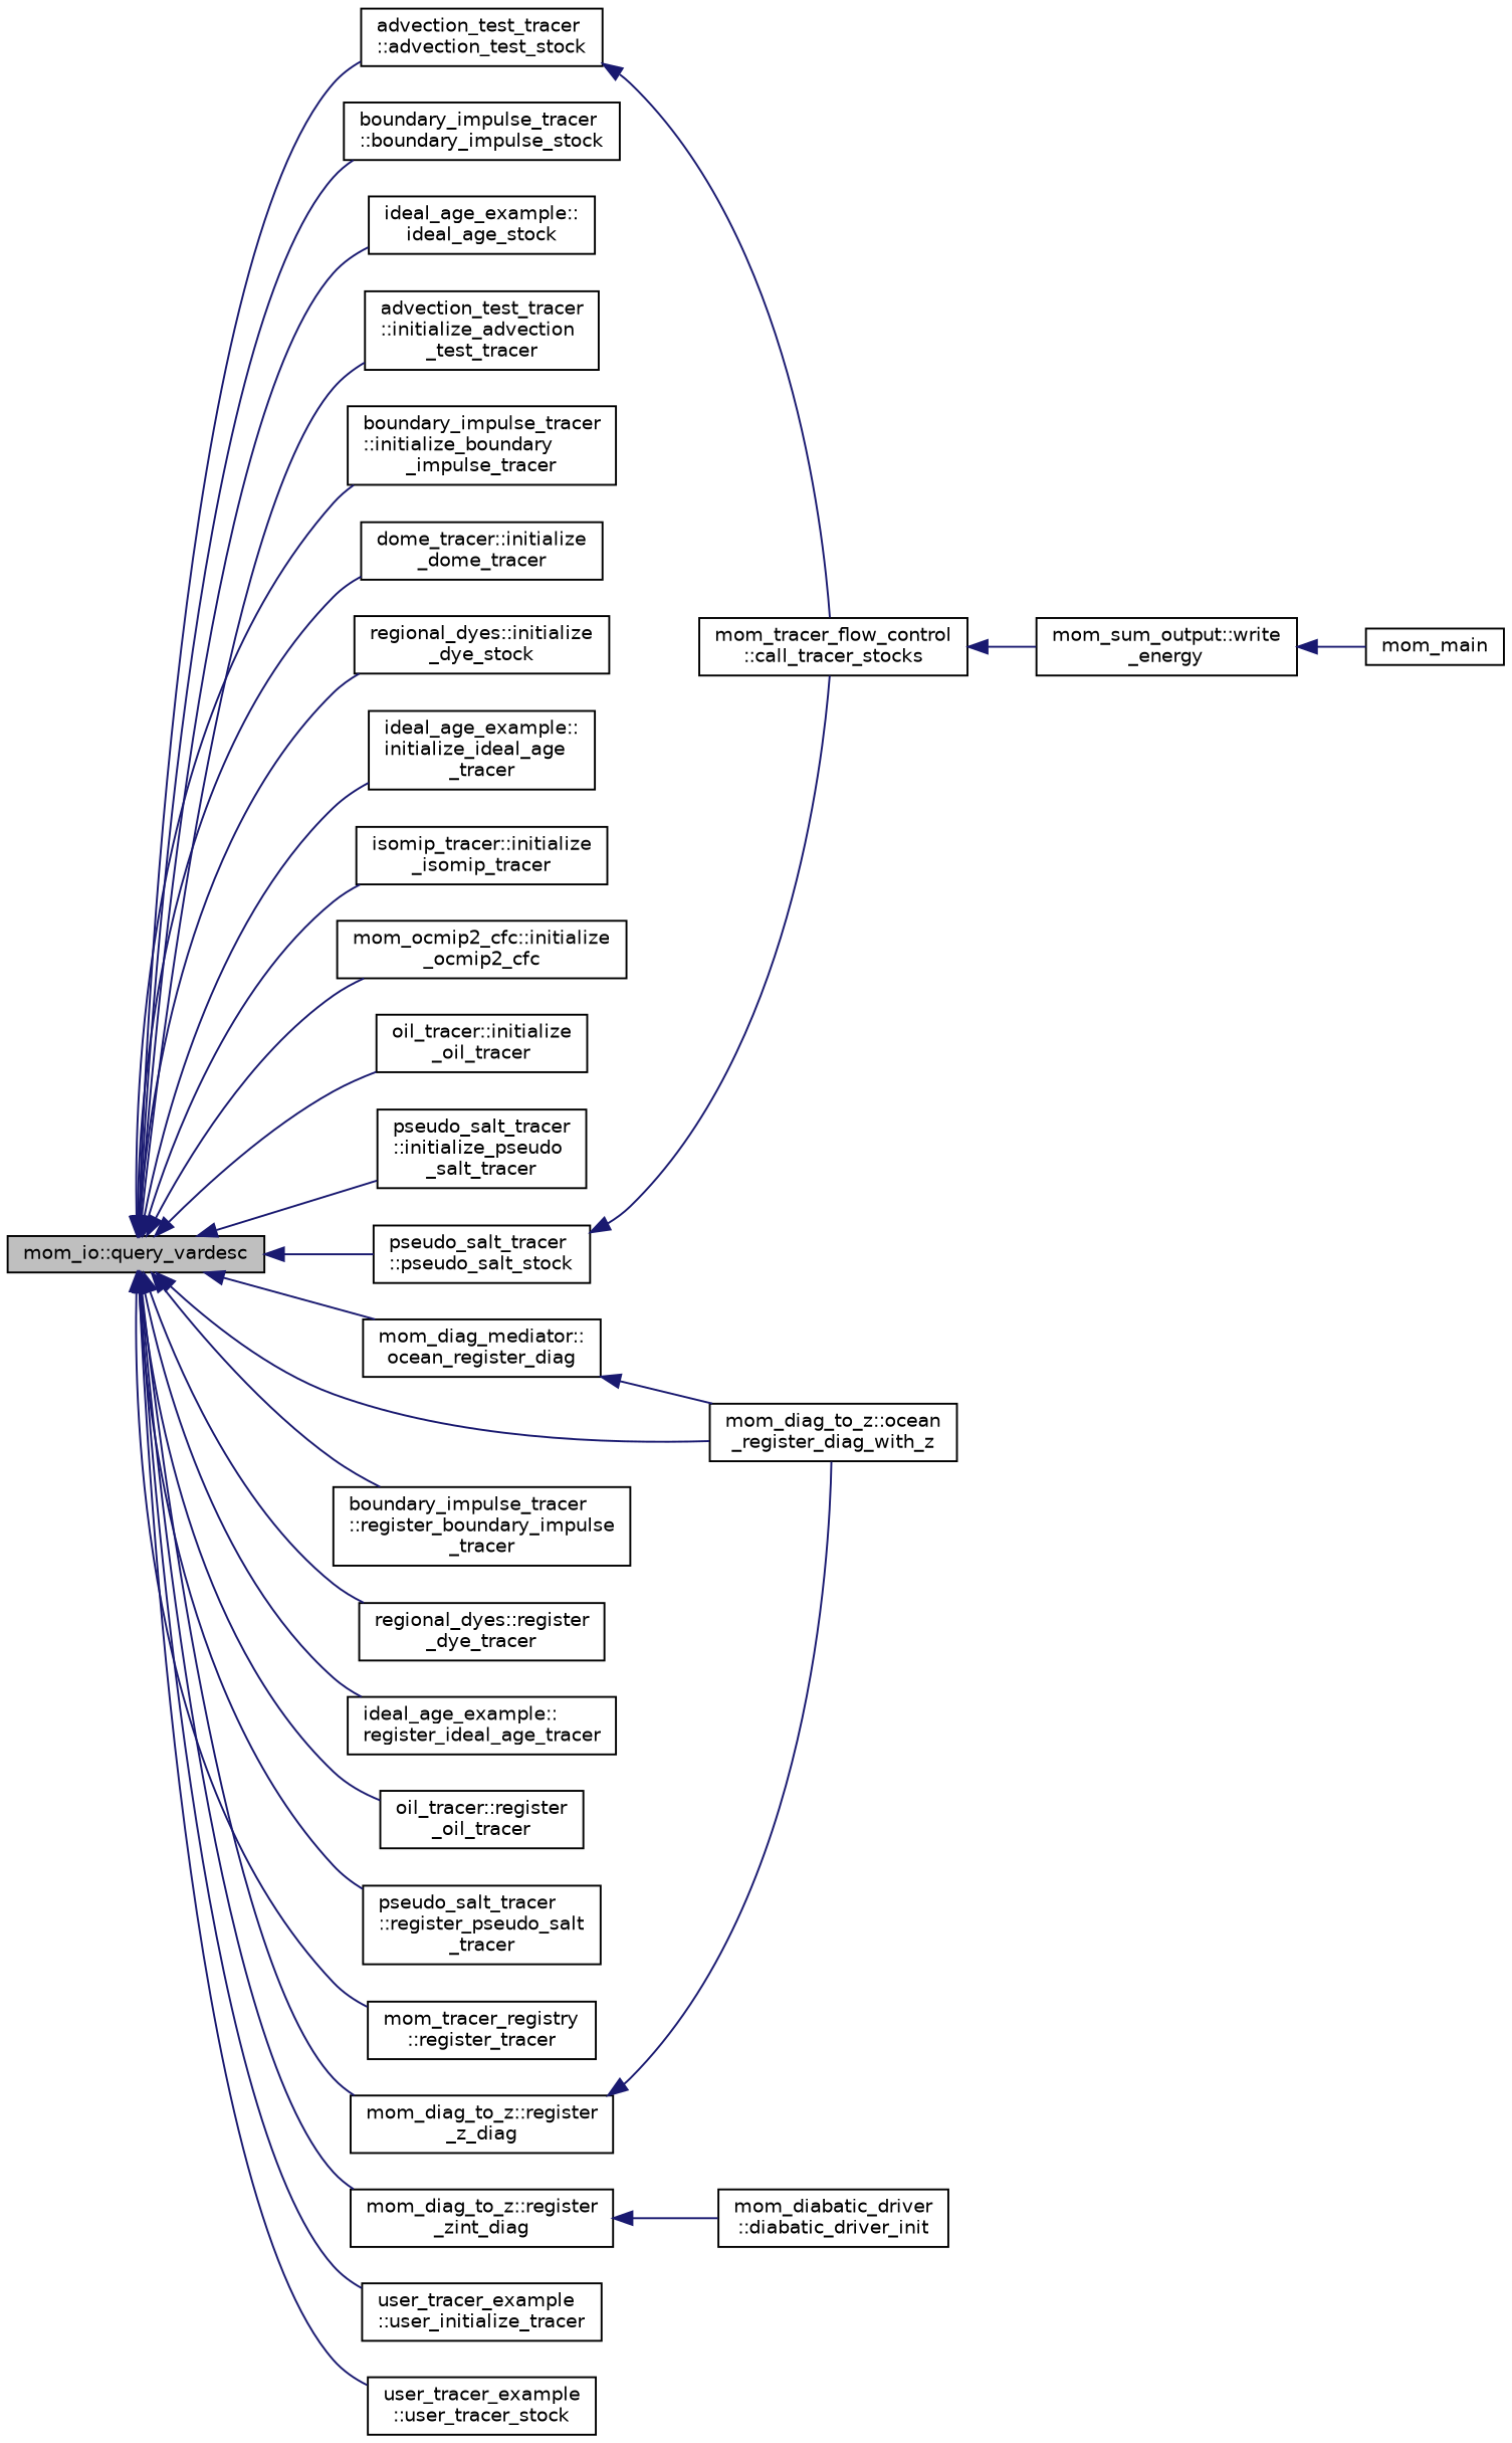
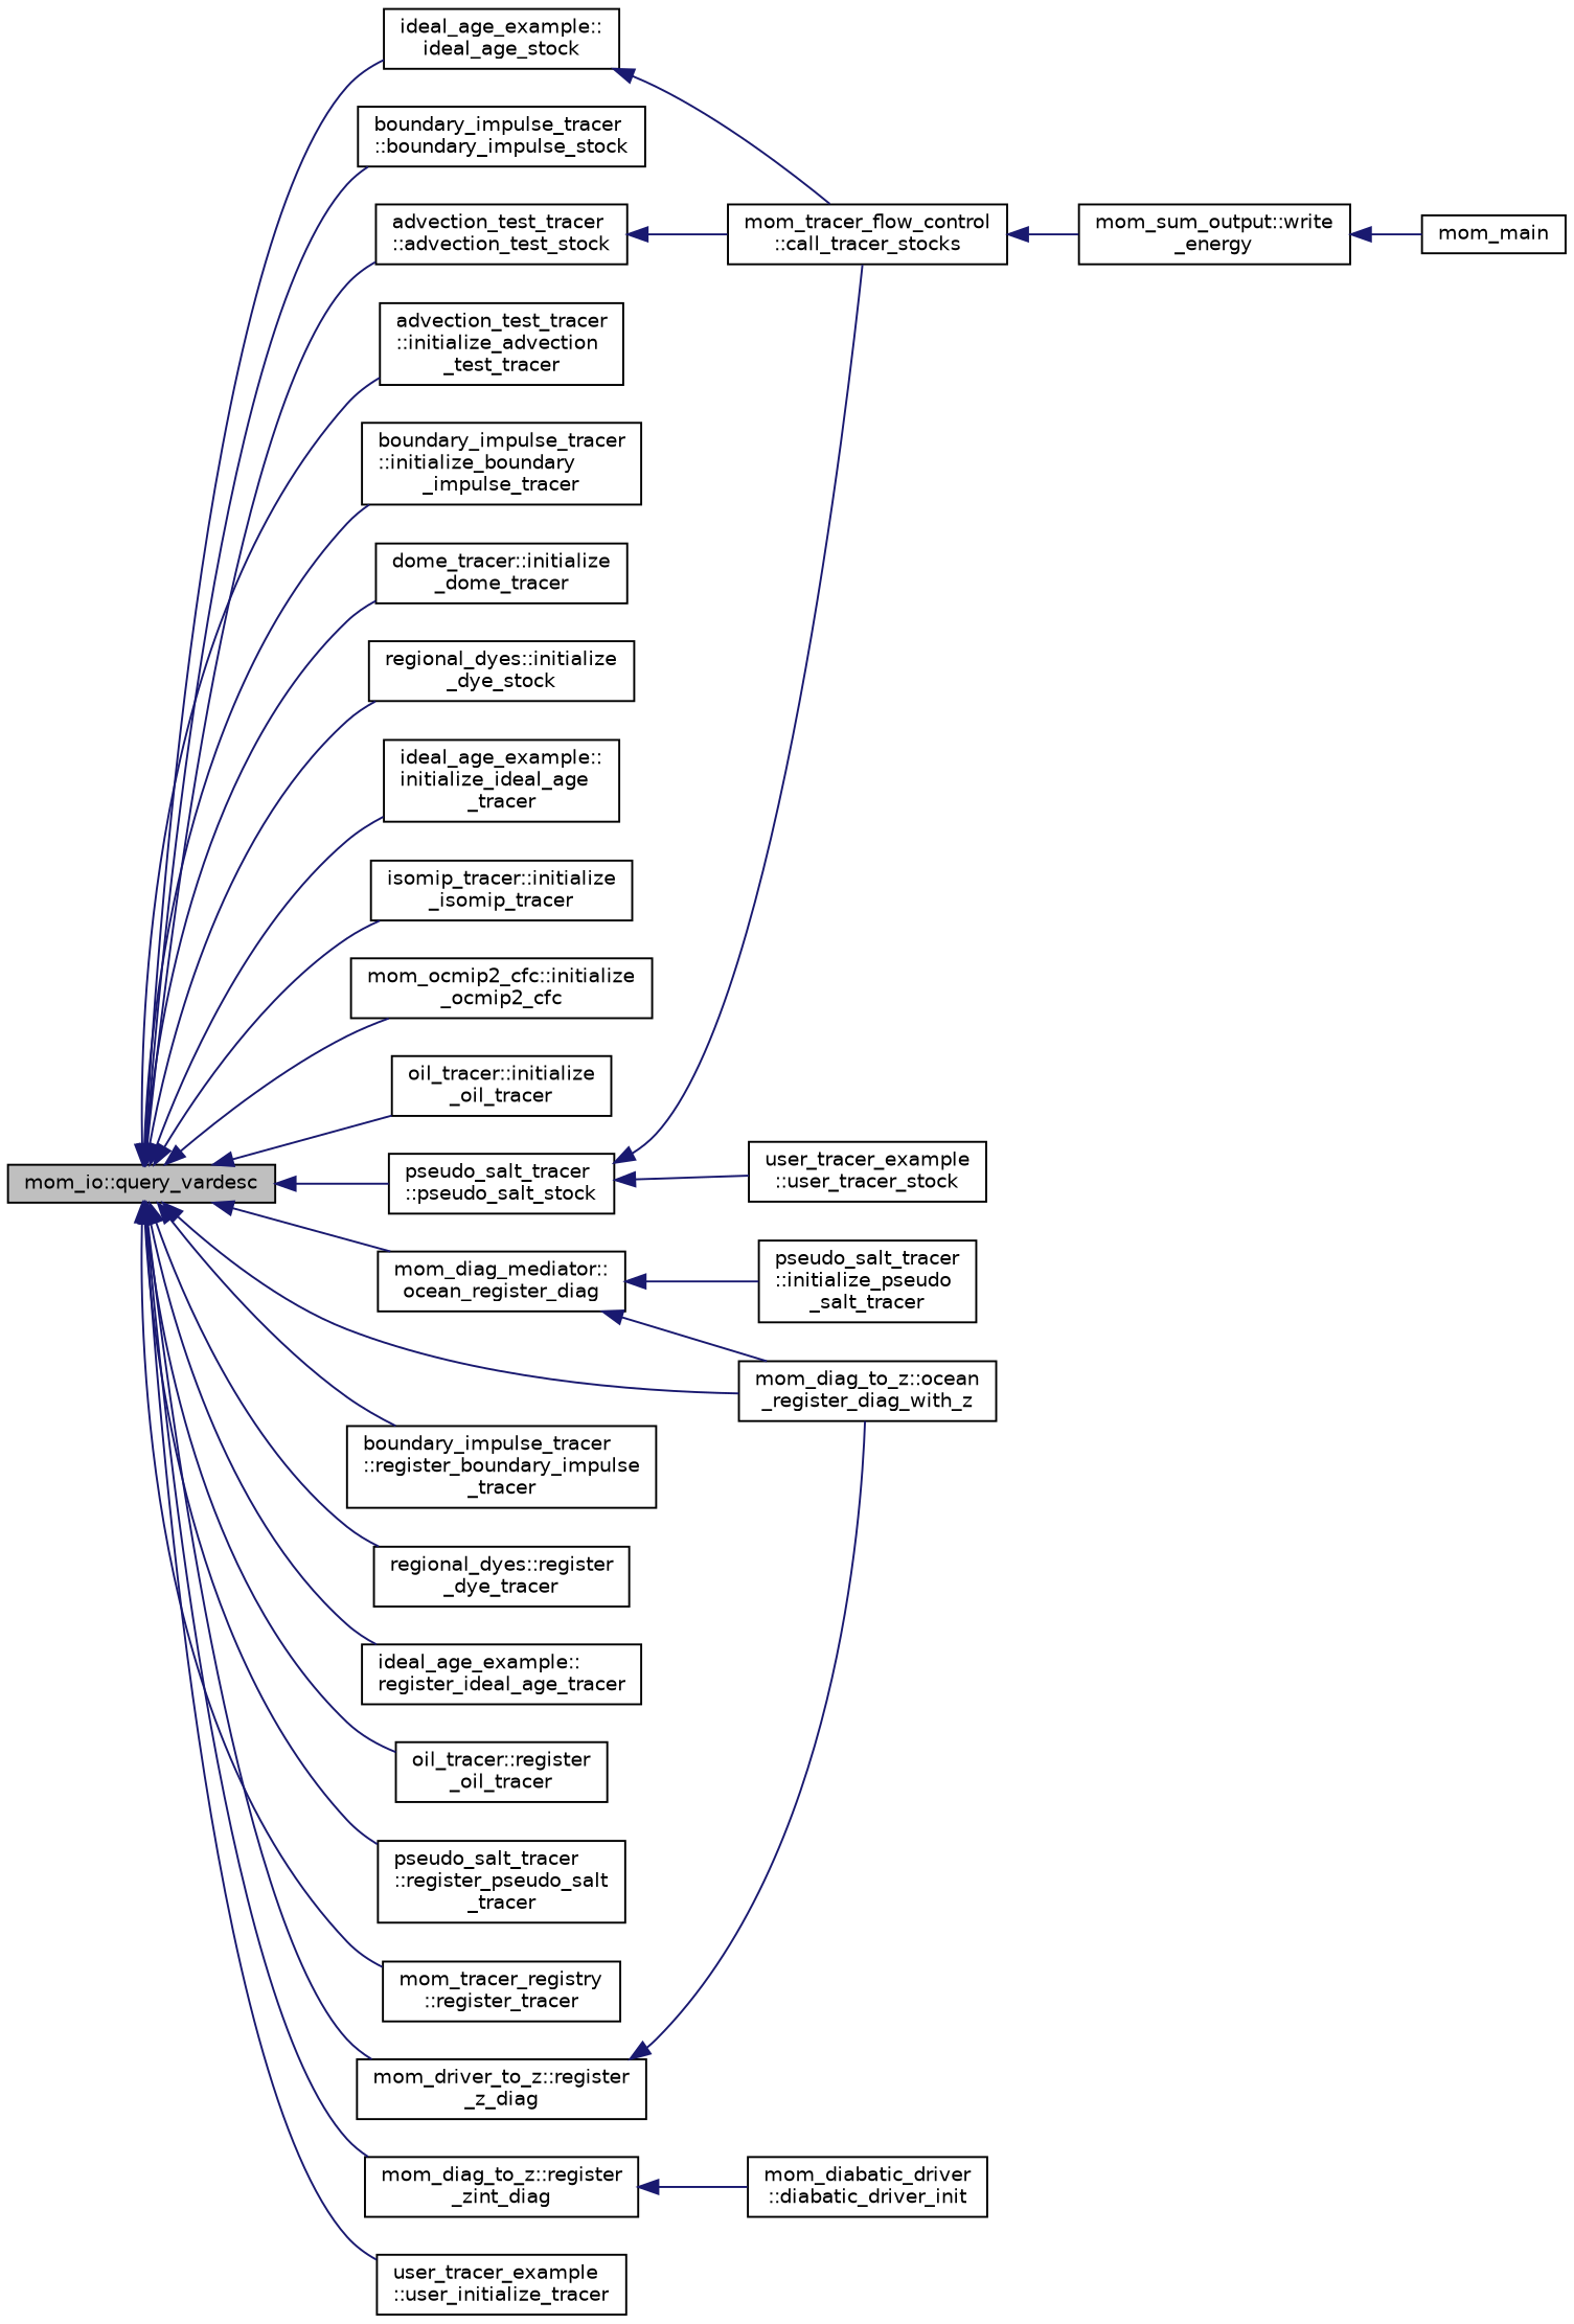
  digraph {
    rankdir=LR
    node [color=black fillcolor=white fontname=Helvetica fontsize=10 shape=record style=filled]
    edge [color=midnightblue dir=back fontname=Helvetica fontsize=10 labelfontname=Helvetica labelfontsize=10 style=solid]
    n1 [fillcolor=grey75 fontcolor=black height=0.2 label="mom_io::query_vardesc" width=0.4]
    n2 [height=0.2 label="advection_test_tracer\l::advection_test_stock" width=0.4]
    n3 [height=0.2 label="boundary_impulse_tracer\l::boundary_impulse_stock" width=0.4]
    n4 [height=0.2 label="ideal_age_example::\lideal_age_stock" width=0.4]
    n5 [height=0.2 label="advection_test_tracer\l::initialize_advection\l_test_tracer" width=0.4]
    n6 [height=0.2 label="boundary_impulse_tracer\l::initialize_boundary\l_impulse_tracer" width=0.4]
    n7 [height=0.2 label="dome_tracer::initialize\l_dome_tracer" width=0.4]
    n8 [height=0.2 label="regional_dyes::initialize\l_dye_stock" width=0.4]
    n9 [height=0.2 label="ideal_age_example::\linitialize_ideal_age\l_tracer" width=0.4]
    n10 [height=0.2 label="isomip_tracer::initialize\l_isomip_tracer" width=0.4]
    n11 [height=0.2 label="mom_ocmip2_cfc::initialize\l_ocmip2_cfc" width=0.4]
    n12 [height=0.2 label="oil_tracer::initialize\l_oil_tracer" width=0.4]
    n13 [height=0.2 label="pseudo_salt_tracer\l::initialize_pseudo\l_salt_tracer" width=0.4]
    n14 [height=0.2 label="mom_diag_mediator::\locean_register_diag" width=0.4]
    n15 [height=0.2 label="mom_diag_to_z::ocean\l_register_diag_with_z" width=0.4]
    n16 [height=0.2 label="pseudo_salt_tracer\l::pseudo_salt_stock" width=0.4]
    n17 [height=0.2 label="boundary_impulse_tracer\l::register_boundary_impulse\l_tracer" width=0.4]
    n18 [height=0.2 label="regional_dyes::register\l_dye_tracer" width=0.4]
    n19 [height=0.2 label="ideal_age_example::\lregister_ideal_age_tracer" width=0.4]
    n20 [height=0.2 label="oil_tracer::register\l_oil_tracer" width=0.4]
    n21 [height=0.2 label="pseudo_salt_tracer\l::register_pseudo_salt\l_tracer" width=0.4]
    n22 [height=0.2 label="mom_tracer_registry\l::register_tracer" width=0.4]
-   n23 [height=0.2 label="mom_diag_to_z::register\l_z_diag" width=0.4]
+   n23 [height=0.2 label="mom_driver_to_z::register\l_z_diag" width=0.4]
    n24 [height=0.2 label="mom_diag_to_z::register\l_zint_diag" width=0.4]
    n25 [height=0.2 label="user_tracer_example\l::user_initialize_tracer" width=0.4]
    n26 [height=0.2 label="user_tracer_example\l::user_tracer_stock" width=0.4]
    n27 [height=0.2 label="mom_tracer_flow_control\l::call_tracer_stocks" width=0.4]
    n28 [height=0.2 label="mom_diabatic_driver\l::diabatic_driver_init" width=0.4]
    n29 [height=0.2 label="mom_sum_output::write\l_energy" width=0.4]
    n30 [height=0.2 label=mom_main width=0.4]
    n1 -> n2
    n1 -> n3
    n1 -> n4
    n1 -> n5
    n1 -> n6
    n1 -> n7
    n1 -> n8
    n1 -> n9
    n1 -> n10
    n1 -> n11
    n1 -> n12
-   n1 -> n13
+   n14 -> n13
    n1 -> n14
    n1 -> n15
    n1 -> n16
    n1 -> n17
    n1 -> n18
    n1 -> n19
    n1 -> n20
    n1 -> n21
    n1 -> n22
    n1 -> n23
    n1 -> n24
    n1 -> n25
-   n1 -> n26
+   n16 -> n26
    n2 -> n27
+   n4 -> n27
    n14 -> n15
    n16 -> n27
    n23 -> n15
    n24 -> n28
    n27 -> n29
    n29 -> n30
  }
